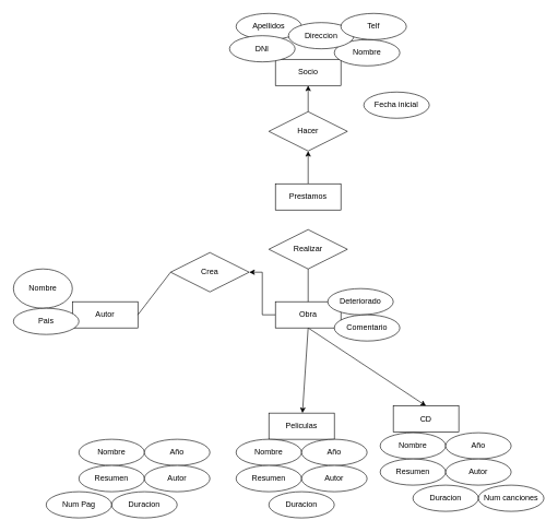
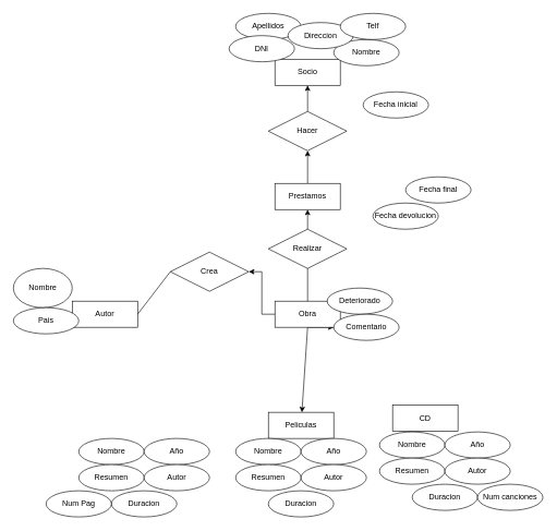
  <mxCell id="0" />
  <mxCell id="1" parent="0" />
  <mxCell id="2" value="Socio" style="whiteSpace=wrap;html=1;align=center;" vertex="1" parent="1"><mxGeometry x="420" y="90" width="100" height="40" as="geometry" /></mxCell>
  <mxCell id="3" style="edgeStyle=orthogonalEdgeStyle;rounded=0;orthogonalLoop=1;jettySize=auto;html=1;exitX=0.5;exitY=0;exitDx=0;exitDy=0;entryX=0.5;entryY=1;entryDx=0;entryDy=0;" edge="1" parent="1" source="4" target="2"><mxGeometry relative="1" as="geometry" /></mxCell>
  <mxCell id="4" value="Hacer" style="shape=rhombus;perimeter=rhombusPerimeter;whiteSpace=wrap;html=1;align=center;" vertex="1" parent="1"><mxGeometry x="410" y="170" width="120" height="60" as="geometry" /></mxCell>
  <mxCell id="5" value="Peliculas" style="whiteSpace=wrap;html=1;align=center;" vertex="1" parent="1"><mxGeometry x="410" y="630" width="100" height="40" as="geometry" /></mxCell>
  <mxCell id="6" style="rounded=0;orthogonalLoop=1;jettySize=auto;html=1;exitX=0.5;exitY=0;exitDx=0;exitDy=0;" edge="1" parent="1" source="7" target="4"><mxGeometry relative="1" as="geometry" /></mxCell>
  <mxCell id="7" value="Prestamos" style="whiteSpace=wrap;html=1;align=center;" vertex="1" parent="1"><mxGeometry x="420" y="280" width="100" height="40" as="geometry" /></mxCell>
  <mxCell id="8" value="Autor" style="whiteSpace=wrap;html=1;align=center;" vertex="1" parent="1"><mxGeometry x="110" y="460" width="100" height="40" as="geometry" /></mxCell>
  <mxCell id="9" style="edgeStyle=orthogonalEdgeStyle;rounded=0;orthogonalLoop=1;jettySize=auto;html=1;exitX=0;exitY=0.5;exitDx=0;exitDy=0;entryX=1;entryY=0.5;entryDx=0;entryDy=0;" edge="1" parent="1" source="12" target="16"><mxGeometry relative="1" as="geometry" /></mxCell>
  <mxCell id="10" style="edgeStyle=none;rounded=0;orthogonalLoop=1;jettySize=auto;html=1;exitX=0.5;exitY=1;exitDx=0;exitDy=0;" edge="1" parent="1" source="12" target="5"><mxGeometry relative="1" as="geometry" /></mxCell>
- <mxCell id="11" style="edgeStyle=none;rounded=0;orthogonalLoop=1;jettySize=auto;html=1;exitX=0.5;exitY=1;exitDx=0;exitDy=0;entryX=0.5;entryY=0;entryDx=0;entryDy=0;" edge="1" parent="1" source="12" target="13"><mxGeometry relative="1" as="geometry" /></mxCell>
+ <mxCell id="11" style="edgeStyle=none;rounded=0;orthogonalLoop=1;jettySize=auto;html=1;exitX=0.5;exitY=1;exitDx=0;exitDy=0;" edge="1" parent="1" source="12" target="28"><mxGeometry relative="1" as="geometry" /></mxCell>
  <mxCell id="12" value="Obra" style="whiteSpace=wrap;html=1;align=center;" vertex="1" parent="1"><mxGeometry x="420" y="460" width="100" height="40" as="geometry" /></mxCell>
  <mxCell id="13" value="CD" style="whiteSpace=wrap;html=1;align=center;" vertex="1" parent="1"><mxGeometry x="600" y="619" width="100" height="40" as="geometry" /></mxCell>
+ <mxCell id="14" style="edgeStyle=orthogonalEdgeStyle;rounded=0;orthogonalLoop=1;jettySize=auto;html=1;exitX=0.5;exitY=0;exitDx=0;exitDy=0;entryX=0.5;entryY=1;entryDx=0;entryDy=0;" edge="1" parent="1" source="15" target="7"><mxGeometry relative="1" as="geometry" /></mxCell>
  <mxCell id="15" value="Realizar" style="shape=rhombus;perimeter=rhombusPerimeter;whiteSpace=wrap;html=1;align=center;" vertex="1" parent="1"><mxGeometry x="410" y="350" width="120" height="60" as="geometry" /></mxCell>
  <mxCell id="16" value="Crea" style="shape=rhombus;perimeter=rhombusPerimeter;whiteSpace=wrap;html=1;align=center;" vertex="1" parent="1"><mxGeometry x="260" y="385" width="120" height="60" as="geometry" /></mxCell>
  <mxCell id="17" value="" style="endArrow=none;html=1;rounded=0;entryX=0.5;entryY=0;entryDx=0;entryDy=0;exitX=0.5;exitY=1;exitDx=0;exitDy=0;" edge="1" parent="1" source="15" target="12"><mxGeometry relative="1" as="geometry"><mxPoint x="100" y="370" as="sourcePoint" /><mxPoint x="260" y="370" as="targetPoint" /></mxGeometry></mxCell>
  <mxCell id="18" value="" style="endArrow=none;html=1;rounded=0;exitX=1;exitY=0.5;exitDx=0;exitDy=0;entryX=0;entryY=0.5;entryDx=0;entryDy=0;" edge="1" parent="1" source="8" target="16"><mxGeometry relative="1" as="geometry"><mxPoint x="110" y="380" as="sourcePoint" /><mxPoint x="270" y="380" as="targetPoint" /></mxGeometry></mxCell>
  <mxCell id="19" value="Nombre" style="ellipse;whiteSpace=wrap;html=1;align=center;" vertex="1" parent="1"><mxGeometry x="360" y="670" width="100" height="40" as="geometry" /></mxCell>
  <mxCell id="20" value="Año" style="ellipse;whiteSpace=wrap;html=1;align=center;" vertex="1" parent="1"><mxGeometry x="460" y="670" width="100" height="40" as="geometry" /></mxCell>
  <mxCell id="21" value="Resumen" style="ellipse;whiteSpace=wrap;html=1;align=center;" vertex="1" parent="1"><mxGeometry x="360" y="710" width="100" height="40" as="geometry" /></mxCell>
  <mxCell id="22" value="Nombre" style="ellipse;whiteSpace=wrap;html=1;align=center;" vertex="1" parent="1"><mxGeometry x="20" y="410" width="90" height="60" as="geometry" /></mxCell>
  <mxCell id="23" value="Pais" style="ellipse;whiteSpace=wrap;html=1;align=center;" vertex="1" parent="1"><mxGeometry x="20" y="470" width="100" height="40" as="geometry" /></mxCell>
  <mxCell id="24" value="Nombre" style="ellipse;whiteSpace=wrap;html=1;align=center;" vertex="1" parent="1"><mxGeometry x="510" y="60" width="100" height="40" as="geometry" /></mxCell>
  <mxCell id="25" value="Apellidos" style="ellipse;whiteSpace=wrap;html=1;align=center;" vertex="1" parent="1"><mxGeometry x="360" y="20" width="100" height="40" as="geometry" /></mxCell>
  <mxCell id="26" value="DNI" style="ellipse;whiteSpace=wrap;html=1;align=center;" vertex="1" parent="1"><mxGeometry x="350" y="54" width="100" height="40" as="geometry" /></mxCell>
  <mxCell id="27" value="Deteriorado" style="ellipse;whiteSpace=wrap;html=1;align=center;" vertex="1" parent="1"><mxGeometry x="500" y="440" width="100" height="40" as="geometry" /></mxCell>
  <mxCell id="28" value="Comentario" style="ellipse;whiteSpace=wrap;html=1;align=center;" vertex="1" parent="1"><mxGeometry x="510" y="480" width="100" height="40" as="geometry" /></mxCell>
  <mxCell id="29" value="Fecha inicial" style="ellipse;whiteSpace=wrap;html=1;align=center;" vertex="1" parent="1"><mxGeometry x="555" y="140" width="100" height="40" as="geometry" /></mxCell>
+ <mxCell id="30" value="Fecha final" style="ellipse;whiteSpace=wrap;html=1;align=center;" vertex="1" parent="1"><mxGeometry x="620" y="270" width="100" height="40" as="geometry" /></mxCell>
+ <mxCell id="31" value="Fecha devolucion" style="ellipse;whiteSpace=wrap;html=1;align=center;" vertex="1" parent="1"><mxGeometry x="570" y="310" width="100" height="40" as="geometry" /></mxCell>
  <mxCell id="32" value="Direccion" style="ellipse;whiteSpace=wrap;html=1;align=center;" vertex="1" parent="1"><mxGeometry x="440" y="34" width="100" height="40" as="geometry" /></mxCell>
  <mxCell id="33" value="Telf" style="ellipse;whiteSpace=wrap;html=1;align=center;" vertex="1" parent="1"><mxGeometry x="520" y="20" width="100" height="40" as="geometry" /></mxCell>
  <mxCell id="34" value="Duracion" style="ellipse;whiteSpace=wrap;html=1;align=center;" vertex="1" parent="1"><mxGeometry x="410" y="750" width="100" height="40" as="geometry" /></mxCell>
  <mxCell id="35" value="Autor" style="ellipse;whiteSpace=wrap;html=1;align=center;" vertex="1" parent="1"><mxGeometry x="460" y="710" width="100" height="40" as="geometry" /></mxCell>
  <mxCell id="36" value="Nombre" style="ellipse;whiteSpace=wrap;html=1;align=center;" vertex="1" parent="1"><mxGeometry x="120" y="670" width="100" height="40" as="geometry" /></mxCell>
  <mxCell id="37" value="Año" style="ellipse;whiteSpace=wrap;html=1;align=center;" vertex="1" parent="1"><mxGeometry x="220" y="670" width="100" height="40" as="geometry" /></mxCell>
  <mxCell id="38" value="Resumen" style="ellipse;whiteSpace=wrap;html=1;align=center;" vertex="1" parent="1"><mxGeometry x="120" y="710" width="100" height="40" as="geometry" /></mxCell>
  <mxCell id="39" value="Duracion" style="ellipse;whiteSpace=wrap;html=1;align=center;" vertex="1" parent="1"><mxGeometry x="170" y="750" width="100" height="40" as="geometry" /></mxCell>
  <mxCell id="40" value="Autor" style="ellipse;whiteSpace=wrap;html=1;align=center;" vertex="1" parent="1"><mxGeometry x="220" y="710" width="100" height="40" as="geometry" /></mxCell>
  <mxCell id="41" value="Num Pag" style="ellipse;whiteSpace=wrap;html=1;align=center;" vertex="1" parent="1"><mxGeometry x="70" y="750" width="100" height="40" as="geometry" /></mxCell>
  <mxCell id="42" value="Nombre" style="ellipse;whiteSpace=wrap;html=1;align=center;" vertex="1" parent="1"><mxGeometry x="580" y="660" width="100" height="40" as="geometry" /></mxCell>
  <mxCell id="43" value="Año" style="ellipse;whiteSpace=wrap;html=1;align=center;" vertex="1" parent="1"><mxGeometry x="680" y="660" width="100" height="40" as="geometry" /></mxCell>
  <mxCell id="44" value="Resumen" style="ellipse;whiteSpace=wrap;html=1;align=center;" vertex="1" parent="1"><mxGeometry x="580" y="700" width="100" height="40" as="geometry" /></mxCell>
  <mxCell id="45" value="Duracion" style="ellipse;whiteSpace=wrap;html=1;align=center;" vertex="1" parent="1"><mxGeometry x="630" y="740" width="100" height="40" as="geometry" /></mxCell>
  <mxCell id="46" value="Autor" style="ellipse;whiteSpace=wrap;html=1;align=center;" vertex="1" parent="1"><mxGeometry x="680" y="700" width="100" height="40" as="geometry" /></mxCell>
  <mxCell id="47" value="Num canciones" style="ellipse;whiteSpace=wrap;html=1;align=center;" vertex="1" parent="1"><mxGeometry x="730" y="740" width="100" height="40" as="geometry" /></mxCell>
